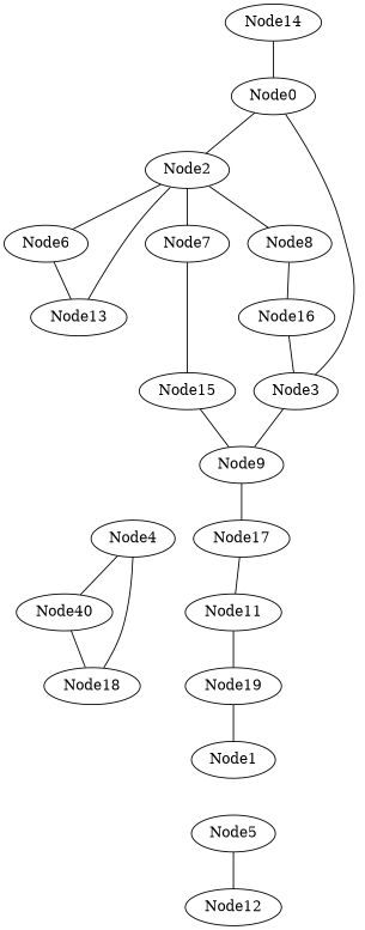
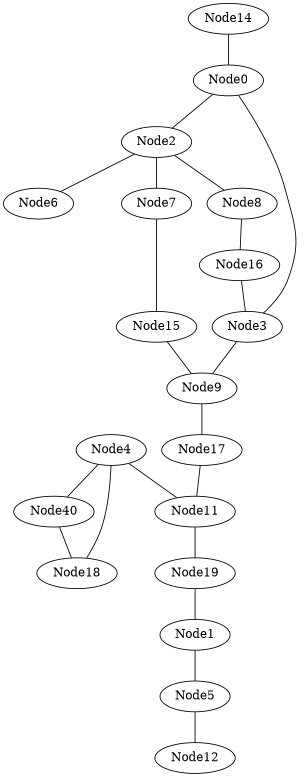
  strict graph {
    n1 [label=Node0]
    n2 [label=Node2]
    n3 [label=Node3]
    n4 [label=Node1]
    n5 [label=Node5]
    n6 [label=Node6]
    n7 [label=Node7]
    n8 [label=Node8]
    n9 [label=Node9]
    n10 [label=Node4]
    n11 [label=Node40]
    n12 [label=Node11]
    n13 [label=Node12]
-   n14 [label=Node13]
    n15 [label=Node15]
    n16 [label=Node16]
    n17 [label=Node17]
    n18 [label=Node18]
    n19 [label=Node19]
    n20 [label=Node14]
    n1 -- n2
    n1 -- n3
    n2 -- n6
    n2 -- n7
    n2 -- n8
    n3 -- n9
+   n4 -- n5
    n5 -- n13
-   n6 -- n14
    n7 -- n15
    n8 -- n16
    n9 -- n17
    n10 -- n11
+   n10 -- n12
    n11 -- n18
    n12 -- n19
-   n14 -- n2
    n15 -- n9
    n16 -- n3
    n17 -- n12
    n18 -- n10
    n19 -- n4
    n20 -- n1
  }
